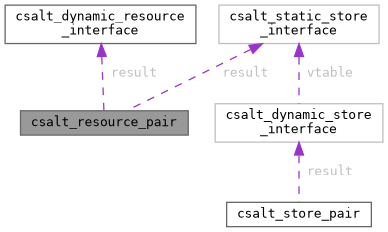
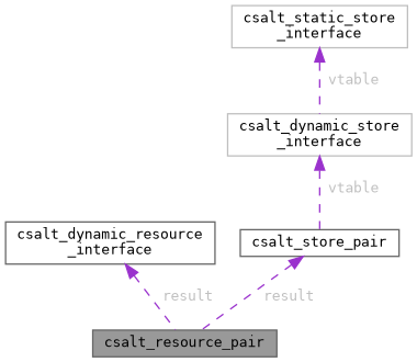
  digraph {
    fontname="DejaVu Sans Mono"
    node [color=gray40 fillcolor=white fontname="DejaVu Sans Mono" fontsize=10 shape=box style=filled]
    edge [color=darkorchid3 dir=back fontcolor=grey fontname="DejaVu Sans Mono" fontsize=10 labelfontname=Helvetica labelfontsize=10 style=dashed]
    n1 [fillcolor=grey60 fontcolor=black height=0.2 label=csalt_resource_pair width=0.4]
    n2 [height=0.2 label="csalt_dynamic_resource\l_interface" width=0.4]
    n3 [height=0.2 label=csalt_store_pair width=0.4]
    n4 [color=grey75 height=0.2 label="csalt_dynamic_store\l_interface" width=0.4]
    n5 [color=grey75 height=0.2 label="csalt_static_store\l_interface" width=0.4]
    n2 -> n1 [label=" result"]
-   n5 -> n1 [label=" result"]
-   n4 -> n3 [label=" result"]
+   n3 -> n1 [label=" result"]
+   n4 -> n3 [label=" vtable"]
    n5 -> n4 [label=" vtable"]
  }
